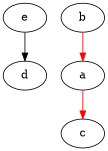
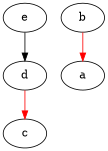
  digraph {
    edge [color=red penwidth=1.000000]
    e
    d
    a
    c
    b
    e -> d [color=black]
-   a -> c
+   d -> c
    b -> a
  }
